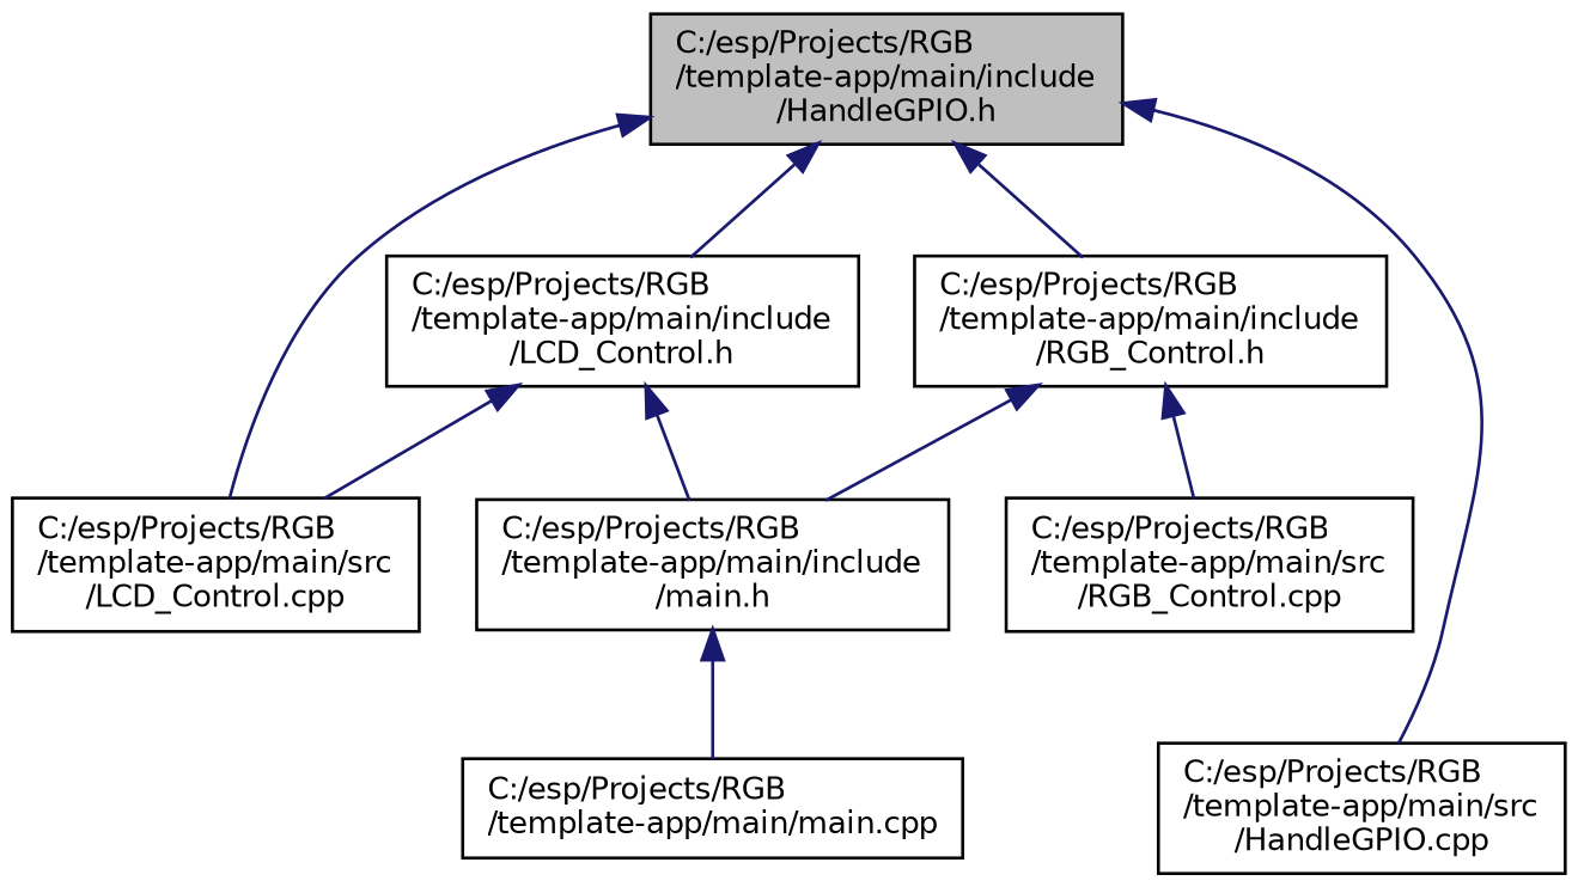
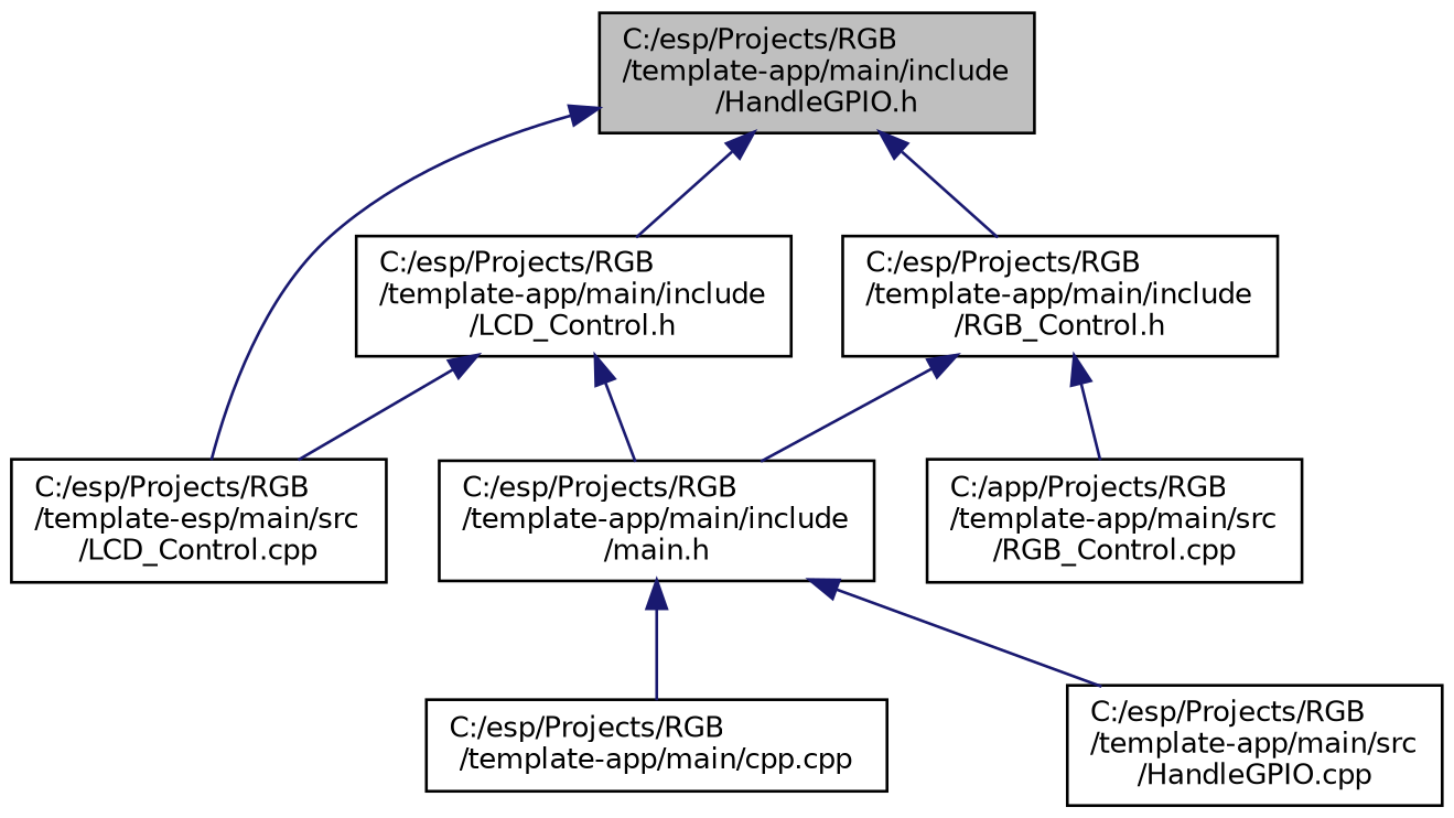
  digraph {
    node [color=black fillcolor=white fontname=Helvetica fontsize=10 shape=record style=filled]
    edge [color=midnightblue dir=back fontname=Helvetica fontsize=10 labelfontname=Helvetica labelfontsize=10 style=solid]
    n1 [fillcolor=grey75 fontcolor=black height=0.2 label="C:/esp/Projects/RGB\l/template-app/main/include\l/HandleGPIO.h" width=0.4]
    n2 [height=0.2 label="C:/esp/Projects/RGB\l/template-app/main/include\l/LCD_Control.h" width=0.4]
    n3 [height=0.2 label="C:/esp/Projects/RGB\l/template-app/main/include\l/RGB_Control.h" width=0.4]
    n4 [height=0.2 label="C:/esp/Projects/RGB\l/template-app/main/src\l/HandleGPIO.cpp" width=0.4]
-   n5 [height=0.2 label="C:/esp/Projects/RGB\l/template-app/main/src\l/LCD_Control.cpp" width=0.4]
+   n5 [height=0.2 label="C:/esp/Projects/RGB\l/template-esp/main/src\l/LCD_Control.cpp" width=0.4]
    n6 [height=0.2 label="C:/esp/Projects/RGB\l/template-app/main/include\l/main.h" width=0.4]
-   n7 [height=0.2 label="C:/esp/Projects/RGB\l/template-app/main/main.cpp" width=0.4]
-   n8 [height=0.2 label="C:/esp/Projects/RGB\l/template-app/main/src\l/RGB_Control.cpp" width=0.4]
+   n7 [height=0.2 label="C:/esp/Projects/RGB\l/template-app/main/cpp.cpp" width=0.4]
+   n8 [height=0.2 label="C:/app/Projects/RGB\l/template-app/main/src\l/RGB_Control.cpp" width=0.4]
    n1 -> n2
    n1 -> n3
-   n1 -> n4
+   n6 -> n4
    n1 -> n5
    n2 -> n5
    n2 -> n6
    n3 -> n6
    n3 -> n8
    n6 -> n7
  }
